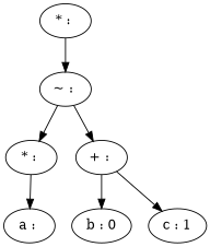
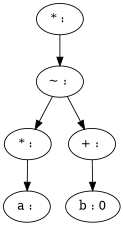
  digraph {
    n1 [label="* : "]
    n2 [label="~ : "]
    n3 [label="* : "]
    n4 [label="+ : "]
    n5 [label="a : "]
    n6 [label="b : 0"]
-   n7 [label="c : 1"]
    n1 -> n2
    n2 -> n3
    n2 -> n4
    n3 -> n5
    n4 -> n6
-   n4 -> n7
  }
